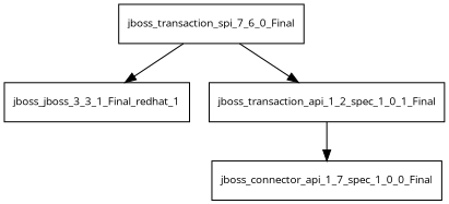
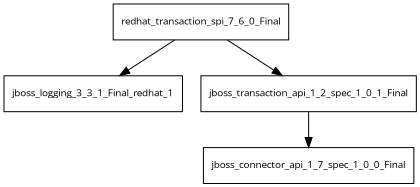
  digraph {
    fontname="Open Sans"
    node [fontname="Open Sans" fontsize=10.0 shape=box]
    edge [fontname="Open Sans"]
-   jboss_transaction_spi_7_6_0_Final
-   jboss_logging_3_3_1_Final_redhat_1 [label=jboss_jboss_3_3_1_Final_redhat_1]
+   jboss_transaction_spi_7_6_0_Final [label=redhat_transaction_spi_7_6_0_Final]
+   jboss_logging_3_3_1_Final_redhat_1
    jboss_transaction_api_1_2_spec_1_0_1_Final
    jboss_connector_api_1_7_spec_1_0_0_Final
    jboss_transaction_spi_7_6_0_Final -> jboss_logging_3_3_1_Final_redhat_1
    jboss_transaction_spi_7_6_0_Final -> jboss_transaction_api_1_2_spec_1_0_1_Final
    jboss_transaction_api_1_2_spec_1_0_1_Final -> jboss_connector_api_1_7_spec_1_0_0_Final
  }
